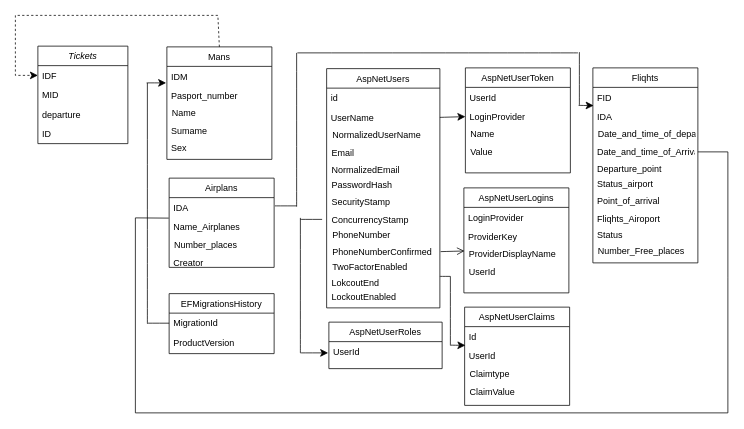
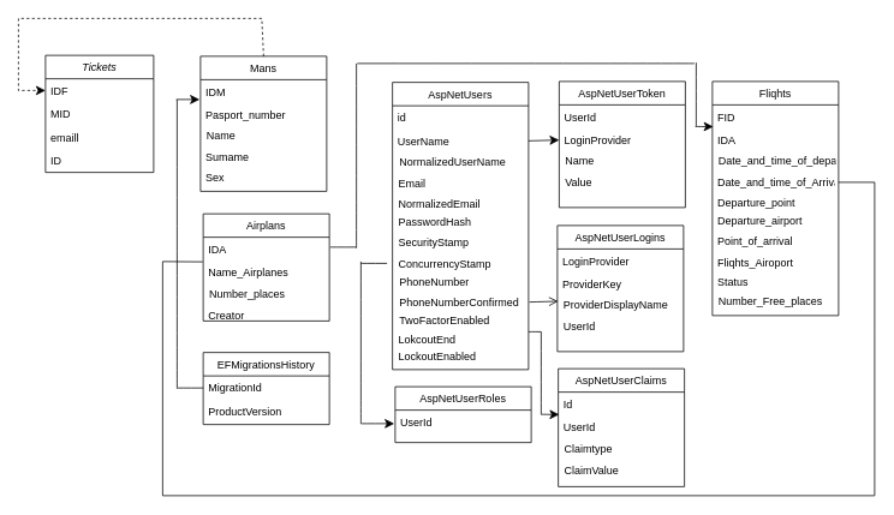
  <mxCell id="0" />
  <mxCell id="1" parent="0" />
  <mxCell id="2" value="Tickets" style="swimlane;fontStyle=2;align=center;verticalAlign=top;childLayout=stackLayout;horizontal=1;startSize=26;horizontalStack=0;resizeParent=1;resizeLast=0;collapsible=1;marginBottom=0;rounded=0;shadow=0;strokeWidth=1;" parent="1" vertex="1"><mxGeometry x="50" y="61" width="120" height="130" as="geometry"><mxRectangle x="230" y="140" width="160" height="26" as="alternateBounds" /></mxGeometry></mxCell>
  <mxCell id="3" value="IDF" style="text;align=left;verticalAlign=top;spacingLeft=4;spacingRight=4;overflow=hidden;rotatable=0;points=[[0,0.5],[1,0.5]];portConstraint=eastwest;" parent="2" vertex="1"><mxGeometry y="26" width="120" height="26" as="geometry" /></mxCell>
  <mxCell id="4" value="MID" style="text;align=left;verticalAlign=top;spacingLeft=4;spacingRight=4;overflow=hidden;rotatable=0;points=[[0,0.5],[1,0.5]];portConstraint=eastwest;rounded=0;shadow=0;html=0;" parent="2" vertex="1"><mxGeometry y="52" width="120" height="26" as="geometry" /></mxCell>
- <mxCell id="5" value="departure" style="text;align=left;verticalAlign=top;spacingLeft=4;spacingRight=4;overflow=hidden;rotatable=0;points=[[0,0.5],[1,0.5]];portConstraint=eastwest;rounded=0;shadow=0;html=0;" parent="2" vertex="1"><mxGeometry y="78" width="120" height="26" as="geometry" /></mxCell>
+ <mxCell id="5" value="emaill" style="text;align=left;verticalAlign=top;spacingLeft=4;spacingRight=4;overflow=hidden;rotatable=0;points=[[0,0.5],[1,0.5]];portConstraint=eastwest;rounded=0;shadow=0;html=0;" parent="2" vertex="1"><mxGeometry y="78" width="120" height="26" as="geometry" /></mxCell>
  <mxCell id="6" value="ID" style="text;align=left;verticalAlign=top;spacingLeft=4;spacingRight=4;overflow=hidden;rotatable=0;points=[[0,0.5],[1,0.5]];portConstraint=eastwest;" parent="2" vertex="1"><mxGeometry y="104" width="120" height="26" as="geometry" /></mxCell>
  <mxCell id="7" style="edgeStyle=none;curved=0;rounded=0;orthogonalLoop=1;jettySize=auto;html=1;exitX=0.5;exitY=0;exitDx=0;exitDy=0;fontSize=12;startSize=8;endSize=8;entryX=0;entryY=0.5;entryDx=0;entryDy=0;dashed=1;" edge="1" parent="1" source="8" target="3"><mxGeometry relative="1" as="geometry"><mxPoint x="20" y="100" as="targetPoint" /><Array as="points"><mxPoint x="290" y="20" /><mxPoint x="20" y="20" /><mxPoint x="20" y="100" /></Array></mxGeometry></mxCell>
  <mxCell id="8" value="Mans" style="swimlane;fontStyle=0;align=center;verticalAlign=top;childLayout=stackLayout;horizontal=1;startSize=26;horizontalStack=0;resizeParent=1;resizeLast=0;collapsible=1;marginBottom=0;rounded=0;shadow=0;strokeWidth=1;" vertex="1" parent="1"><mxGeometry x="222" y="62" width="140" height="150" as="geometry"><mxRectangle x="800" y="120" width="160" height="26" as="alternateBounds" /></mxGeometry></mxCell>
  <mxCell id="9" value="IDM" style="text;align=left;verticalAlign=top;spacingLeft=4;spacingRight=4;overflow=hidden;rotatable=0;points=[[0,0.5],[1,0.5]];portConstraint=eastwest;" vertex="1" parent="8"><mxGeometry y="26" width="140" height="26" as="geometry" /></mxCell>
  <mxCell id="10" value="Pasport_number" style="text;align=left;verticalAlign=top;spacingLeft=4;spacingRight=4;overflow=hidden;rotatable=0;points=[[0,0.5],[1,0.5]];portConstraint=eastwest;rounded=0;shadow=0;html=0;" vertex="1" parent="8"><mxGeometry y="52" width="140" height="26" as="geometry" /></mxCell>
  <mxCell id="11" value="Name" style="text;align=left;verticalAlign=top;spacingLeft=4;spacingRight=4;overflow=hidden;rotatable=0;points=[[0,0.5],[1,0.5]];portConstraint=eastwest;rounded=0;shadow=0;html=0;" vertex="1" parent="1"><mxGeometry x="223" y="137" width="140" height="26" as="geometry" /></mxCell>
  <mxCell id="12" value="Sumame" style="text;align=left;verticalAlign=top;spacingLeft=4;spacingRight=4;overflow=hidden;rotatable=0;points=[[0,0.5],[1,0.5]];portConstraint=eastwest;rounded=0;shadow=0;html=0;" vertex="1" parent="1"><mxGeometry x="222" y="161" width="140" height="26" as="geometry" /></mxCell>
  <mxCell id="13" value="Sex" style="text;align=left;verticalAlign=top;spacingLeft=4;spacingRight=4;overflow=hidden;rotatable=0;points=[[0,0.5],[1,0.5]];portConstraint=eastwest;rounded=0;shadow=0;html=0;" vertex="1" parent="1"><mxGeometry x="222" y="183" width="140" height="26" as="geometry" /></mxCell>
  <mxCell id="14" value="Fliqhts" style="swimlane;fontStyle=0;align=center;verticalAlign=top;childLayout=stackLayout;horizontal=1;startSize=26;horizontalStack=0;resizeParent=1;resizeLast=0;collapsible=1;marginBottom=0;rounded=0;shadow=0;strokeWidth=1;" vertex="1" parent="1"><mxGeometry x="790" y="90" width="140" height="260" as="geometry"><mxRectangle x="800" y="120" width="160" height="26" as="alternateBounds" /></mxGeometry></mxCell>
  <mxCell id="15" value="FID" style="text;align=left;verticalAlign=top;spacingLeft=4;spacingRight=4;overflow=hidden;rotatable=0;points=[[0,0.5],[1,0.5]];portConstraint=eastwest;" vertex="1" parent="14"><mxGeometry y="26" width="140" height="26" as="geometry" /></mxCell>
  <mxCell id="16" value="IDA" style="text;align=left;verticalAlign=top;spacingLeft=4;spacingRight=4;overflow=hidden;rotatable=0;points=[[0,0.5],[1,0.5]];portConstraint=eastwest;rounded=0;shadow=0;html=0;" vertex="1" parent="14"><mxGeometry y="52" width="140" height="26" as="geometry" /></mxCell>
  <mxCell id="17" value="Date_and_time_of_departure" style="text;align=left;verticalAlign=top;spacingLeft=4;spacingRight=4;overflow=hidden;rotatable=0;points=[[0,0.5],[1,0.5]];portConstraint=eastwest;rounded=0;shadow=0;html=0;" vertex="1" parent="1"><mxGeometry x="791" y="165" width="140" height="26" as="geometry" /></mxCell>
  <mxCell id="18" style="edgeStyle=none;curved=0;rounded=0;orthogonalLoop=1;jettySize=auto;html=1;exitX=1;exitY=0.5;exitDx=0;exitDy=0;fontSize=12;startSize=8;endSize=8;entryX=-0.004;entryY=0.051;entryDx=0;entryDy=0;entryPerimeter=0;endArrow=none;" edge="1" parent="1" source="19" target="28"><mxGeometry relative="1" as="geometry"><mxPoint x="100" y="570" as="targetPoint" /><Array as="points"><mxPoint x="970" y="202" /><mxPoint x="970" y="370" /><mxPoint x="970" y="550" /><mxPoint x="180" y="550" /><mxPoint x="180" y="290" /></Array></mxGeometry></mxCell>
  <mxCell id="19" value="Date_and_time_of_Arrival" style="text;align=left;verticalAlign=top;spacingLeft=4;spacingRight=4;overflow=hidden;rotatable=0;points=[[0,0.5],[1,0.5]];portConstraint=eastwest;rounded=0;shadow=0;html=0;" vertex="1" parent="1"><mxGeometry x="790" y="189" width="140" height="26" as="geometry" /></mxCell>
  <mxCell id="20" value="Departure_point" style="text;align=left;verticalAlign=top;spacingLeft=4;spacingRight=4;overflow=hidden;rotatable=0;points=[[0,0.5],[1,0.5]];portConstraint=eastwest;rounded=0;shadow=0;html=0;" vertex="1" parent="1"><mxGeometry x="790" y="211" width="140" height="26" as="geometry" /></mxCell>
- <mxCell id="21" value="Status_airport" style="text;align=left;verticalAlign=top;spacingLeft=4;spacingRight=4;overflow=hidden;rotatable=0;points=[[0,0.5],[1,0.5]];portConstraint=eastwest;rounded=0;shadow=0;html=0;" vertex="1" parent="1"><mxGeometry x="790" y="231" width="140" height="26" as="geometry" /></mxCell>
+ <mxCell id="21" value="Departure_airport" style="text;align=left;verticalAlign=top;spacingLeft=4;spacingRight=4;overflow=hidden;rotatable=0;points=[[0,0.5],[1,0.5]];portConstraint=eastwest;rounded=0;shadow=0;html=0;" vertex="1" parent="1"><mxGeometry x="790" y="231" width="140" height="26" as="geometry" /></mxCell>
  <mxCell id="22" value="Point_of_arrival" style="text;align=left;verticalAlign=top;spacingLeft=4;spacingRight=4;overflow=hidden;rotatable=0;points=[[0,0.5],[1,0.5]];portConstraint=eastwest;rounded=0;shadow=0;html=0;" vertex="1" parent="1"><mxGeometry x="790" y="254" width="140" height="26" as="geometry" /></mxCell>
  <mxCell id="23" value="Fliqhts_Airoport" style="text;align=left;verticalAlign=top;spacingLeft=4;spacingRight=4;overflow=hidden;rotatable=0;points=[[0,0.5],[1,0.5]];portConstraint=eastwest;rounded=0;shadow=0;html=0;" vertex="1" parent="1"><mxGeometry x="790" y="278" width="140" height="22" as="geometry" /></mxCell>
  <mxCell id="24" value="Status" style="text;align=left;verticalAlign=top;spacingLeft=4;spacingRight=4;overflow=hidden;rotatable=0;points=[[0,0.5],[1,0.5]];portConstraint=eastwest;rounded=0;shadow=0;html=0;" vertex="1" parent="1"><mxGeometry x="790" y="299" width="140" height="26" as="geometry" /></mxCell>
  <mxCell id="25" value="Number_Free_places" style="text;align=left;verticalAlign=top;spacingLeft=4;spacingRight=4;overflow=hidden;rotatable=0;points=[[0,0.5],[1,0.5]];portConstraint=eastwest;rounded=0;shadow=0;html=0;" vertex="1" parent="1"><mxGeometry x="791" y="321" width="140" height="26" as="geometry" /></mxCell>
  <mxCell id="26" value="Airplans" style="swimlane;fontStyle=0;align=center;verticalAlign=top;childLayout=stackLayout;horizontal=1;startSize=26;horizontalStack=0;resizeParent=1;resizeLast=0;collapsible=1;marginBottom=0;rounded=0;shadow=0;strokeWidth=1;" vertex="1" parent="1"><mxGeometry x="225" y="237" width="140" height="119" as="geometry"><mxRectangle x="800" y="120" width="160" height="26" as="alternateBounds" /></mxGeometry></mxCell>
  <mxCell id="27" value="IDA" style="text;align=left;verticalAlign=top;spacingLeft=4;spacingRight=4;overflow=hidden;rotatable=0;points=[[0,0.5],[1,0.5]];portConstraint=eastwest;" vertex="1" parent="26"><mxGeometry y="26" width="140" height="26" as="geometry" /></mxCell>
  <mxCell id="28" value="Name_Airplanes" style="text;align=left;verticalAlign=top;spacingLeft=4;spacingRight=4;overflow=hidden;rotatable=0;points=[[0,0.5],[1,0.5]];portConstraint=eastwest;rounded=0;shadow=0;html=0;" vertex="1" parent="26"><mxGeometry y="52" width="140" height="26" as="geometry" /></mxCell>
  <mxCell id="29" value="Number_places" style="text;align=left;verticalAlign=top;spacingLeft=4;spacingRight=4;overflow=hidden;rotatable=0;points=[[0,0.5],[1,0.5]];portConstraint=eastwest;rounded=0;shadow=0;html=0;" vertex="1" parent="1"><mxGeometry x="226" y="312" width="140" height="26" as="geometry" /></mxCell>
  <mxCell id="30" value="Creator" style="text;align=left;verticalAlign=top;spacingLeft=4;spacingRight=4;overflow=hidden;rotatable=0;points=[[0,0.5],[1,0.5]];portConstraint=eastwest;rounded=0;shadow=0;html=0;" vertex="1" parent="1"><mxGeometry x="225" y="336" width="140" height="26" as="geometry" /></mxCell>
  <mxCell id="31" value="EFMigrationsHistory" style="swimlane;fontStyle=0;align=center;verticalAlign=top;childLayout=stackLayout;horizontal=1;startSize=26;horizontalStack=0;resizeParent=1;resizeLast=0;collapsible=1;marginBottom=0;rounded=0;shadow=0;strokeWidth=1;" vertex="1" parent="1"><mxGeometry x="225" y="391" width="140" height="80" as="geometry"><mxRectangle x="800" y="120" width="160" height="26" as="alternateBounds" /></mxGeometry></mxCell>
  <mxCell id="32" value="MigrationId" style="text;align=left;verticalAlign=top;spacingLeft=4;spacingRight=4;overflow=hidden;rotatable=0;points=[[0,0.5],[1,0.5]];portConstraint=eastwest;" vertex="1" parent="31"><mxGeometry y="26" width="140" height="26" as="geometry" /></mxCell>
  <mxCell id="33" value="ProductVersion" style="text;align=left;verticalAlign=top;spacingLeft=4;spacingRight=4;overflow=hidden;rotatable=0;points=[[0,0.5],[1,0.5]];portConstraint=eastwest;rounded=0;shadow=0;html=0;" vertex="1" parent="31"><mxGeometry y="52" width="140" height="26" as="geometry" /></mxCell>
  <mxCell id="34" value="AspNetUserLogins" style="swimlane;fontStyle=0;align=center;verticalAlign=top;childLayout=stackLayout;horizontal=1;startSize=26;horizontalStack=0;resizeParent=1;resizeLast=0;collapsible=1;marginBottom=0;rounded=0;shadow=0;strokeWidth=1;" vertex="1" parent="1"><mxGeometry x="618" y="250" width="140" height="140" as="geometry"><mxRectangle x="800" y="120" width="160" height="26" as="alternateBounds" /></mxGeometry></mxCell>
  <mxCell id="35" value="LoginProvider" style="text;align=left;verticalAlign=top;spacingLeft=4;spacingRight=4;overflow=hidden;rotatable=0;points=[[0,0.5],[1,0.5]];portConstraint=eastwest;" vertex="1" parent="34"><mxGeometry y="26" width="140" height="26" as="geometry" /></mxCell>
  <mxCell id="36" value="ProviderKey" style="text;align=left;verticalAlign=top;spacingLeft=4;spacingRight=4;overflow=hidden;rotatable=0;points=[[0,0.5],[1,0.5]];portConstraint=eastwest;rounded=0;shadow=0;html=0;" vertex="1" parent="34"><mxGeometry y="52" width="140" height="26" as="geometry" /></mxCell>
  <mxCell id="37" value="ProviderDisplayName" style="text;align=left;verticalAlign=top;spacingLeft=4;spacingRight=4;overflow=hidden;rotatable=0;points=[[0,0.5],[1,0.5]];portConstraint=eastwest;rounded=0;shadow=0;html=0;" vertex="1" parent="1"><mxGeometry x="619" y="325" width="140" height="26" as="geometry" /></mxCell>
  <mxCell id="38" value="UserId" style="text;align=left;verticalAlign=top;spacingLeft=4;spacingRight=4;overflow=hidden;rotatable=0;points=[[0,0.5],[1,0.5]];portConstraint=eastwest;rounded=0;shadow=0;html=0;" vertex="1" parent="1"><mxGeometry x="619" y="349" width="140" height="26" as="geometry" /></mxCell>
  <mxCell id="39" value="AspNetUserClaims" style="swimlane;fontStyle=0;align=center;verticalAlign=top;childLayout=stackLayout;horizontal=1;startSize=26;horizontalStack=0;resizeParent=1;resizeLast=0;collapsible=1;marginBottom=0;rounded=0;shadow=0;strokeWidth=1;" vertex="1" parent="1"><mxGeometry x="619" y="409" width="140" height="131" as="geometry"><mxRectangle x="800" y="120" width="160" height="26" as="alternateBounds" /></mxGeometry></mxCell>
  <mxCell id="40" value="Id" style="text;align=left;verticalAlign=top;spacingLeft=4;spacingRight=4;overflow=hidden;rotatable=0;points=[[0,0.5],[1,0.5]];portConstraint=eastwest;" vertex="1" parent="39"><mxGeometry y="26" width="140" height="26" as="geometry" /></mxCell>
  <mxCell id="41" value="UserId" style="text;align=left;verticalAlign=top;spacingLeft=4;spacingRight=4;overflow=hidden;rotatable=0;points=[[0,0.5],[1,0.5]];portConstraint=eastwest;rounded=0;shadow=0;html=0;" vertex="1" parent="39"><mxGeometry y="52" width="140" height="26" as="geometry" /></mxCell>
  <mxCell id="42" value="Claimtype" style="text;align=left;verticalAlign=top;spacingLeft=4;spacingRight=4;overflow=hidden;rotatable=0;points=[[0,0.5],[1,0.5]];portConstraint=eastwest;rounded=0;shadow=0;html=0;" vertex="1" parent="1"><mxGeometry x="620" y="484" width="140" height="26" as="geometry" /></mxCell>
  <mxCell id="43" value="ClaimValue" style="text;align=left;verticalAlign=top;spacingLeft=4;spacingRight=4;overflow=hidden;rotatable=0;points=[[0,0.5],[1,0.5]];portConstraint=eastwest;rounded=0;shadow=0;html=0;" vertex="1" parent="1"><mxGeometry x="620" y="508" width="140" height="26" as="geometry" /></mxCell>
  <mxCell id="44" value="AspNetUserToken" style="swimlane;fontStyle=0;align=center;verticalAlign=top;childLayout=stackLayout;horizontal=1;startSize=26;horizontalStack=0;resizeParent=1;resizeLast=0;collapsible=1;marginBottom=0;rounded=0;shadow=0;strokeWidth=1;" vertex="1" parent="1"><mxGeometry x="620" y="90" width="140" height="140" as="geometry"><mxRectangle x="800" y="120" width="160" height="26" as="alternateBounds" /></mxGeometry></mxCell>
  <mxCell id="45" value="UserId" style="text;align=left;verticalAlign=top;spacingLeft=4;spacingRight=4;overflow=hidden;rotatable=0;points=[[0,0.5],[1,0.5]];portConstraint=eastwest;" vertex="1" parent="44"><mxGeometry y="26" width="140" height="26" as="geometry" /></mxCell>
  <mxCell id="46" value="LoginProvider" style="text;align=left;verticalAlign=top;spacingLeft=4;spacingRight=4;overflow=hidden;rotatable=0;points=[[0,0.5],[1,0.5]];portConstraint=eastwest;rounded=0;shadow=0;html=0;" vertex="1" parent="44"><mxGeometry y="52" width="140" height="26" as="geometry" /></mxCell>
  <mxCell id="47" value="Name" style="text;align=left;verticalAlign=top;spacingLeft=4;spacingRight=4;overflow=hidden;rotatable=0;points=[[0,0.5],[1,0.5]];portConstraint=eastwest;rounded=0;shadow=0;html=0;" vertex="1" parent="1"><mxGeometry x="621" y="165" width="140" height="26" as="geometry" /></mxCell>
  <mxCell id="48" value="Value" style="text;align=left;verticalAlign=top;spacingLeft=4;spacingRight=4;overflow=hidden;rotatable=0;points=[[0,0.5],[1,0.5]];portConstraint=eastwest;rounded=0;shadow=0;html=0;" vertex="1" parent="1"><mxGeometry x="621" y="189" width="140" height="26" as="geometry" /></mxCell>
  <mxCell id="49" value="AspNetUsers" style="swimlane;fontStyle=0;align=center;verticalAlign=top;childLayout=stackLayout;horizontal=1;startSize=26;horizontalStack=0;resizeParent=1;resizeLast=0;collapsible=1;marginBottom=0;rounded=0;shadow=0;strokeWidth=1;" vertex="1" parent="1"><mxGeometry x="435" y="91" width="151" height="319" as="geometry"><mxRectangle x="800" y="120" width="160" height="26" as="alternateBounds" /></mxGeometry></mxCell>
  <mxCell id="50" value="id" style="text;align=left;verticalAlign=top;spacingLeft=4;spacingRight=4;overflow=hidden;rotatable=0;points=[[0,0.5],[1,0.5]];portConstraint=eastwest;" vertex="1" parent="49"><mxGeometry y="26" width="151" height="26" as="geometry" /></mxCell>
  <mxCell id="51" value="UserName" style="text;align=left;verticalAlign=top;spacingLeft=4;spacingRight=4;overflow=hidden;rotatable=0;points=[[0,0.5],[1,0.5]];portConstraint=eastwest;rounded=0;shadow=0;html=0;" vertex="1" parent="49"><mxGeometry y="52" width="151" height="26" as="geometry" /></mxCell>
  <mxCell id="52" value="NormalizedUserName" style="text;align=left;verticalAlign=top;spacingLeft=4;spacingRight=4;overflow=hidden;rotatable=0;points=[[0,0.5],[1,0.5]];portConstraint=eastwest;rounded=0;shadow=0;html=0;" vertex="1" parent="1"><mxGeometry x="437" y="166" width="140" height="26" as="geometry" /></mxCell>
  <mxCell id="53" value="Email" style="text;align=left;verticalAlign=top;spacingLeft=4;spacingRight=4;overflow=hidden;rotatable=0;points=[[0,0.5],[1,0.5]];portConstraint=eastwest;rounded=0;shadow=0;html=0;" vertex="1" parent="1"><mxGeometry x="436" y="190" width="140" height="26" as="geometry" /></mxCell>
  <mxCell id="54" value="NormalizedEmail" style="text;align=left;verticalAlign=top;spacingLeft=4;spacingRight=4;overflow=hidden;rotatable=0;points=[[0,0.5],[1,0.5]];portConstraint=eastwest;rounded=0;shadow=0;html=0;" vertex="1" parent="1"><mxGeometry x="436" y="212" width="140" height="26" as="geometry" /></mxCell>
  <mxCell id="55" value="PasswordHash" style="text;align=left;verticalAlign=top;spacingLeft=4;spacingRight=4;overflow=hidden;rotatable=0;points=[[0,0.5],[1,0.5]];portConstraint=eastwest;rounded=0;shadow=0;html=0;" vertex="1" parent="1"><mxGeometry x="436" y="232" width="140" height="26" as="geometry" /></mxCell>
  <mxCell id="56" value="SecurityStamp" style="text;align=left;verticalAlign=top;spacingLeft=4;spacingRight=4;overflow=hidden;rotatable=0;points=[[0,0.5],[1,0.5]];portConstraint=eastwest;rounded=0;shadow=0;html=0;" vertex="1" parent="1"><mxGeometry x="436" y="255" width="140" height="26" as="geometry" /></mxCell>
  <mxCell id="57" value="ConcurrencyStamp" style="text;align=left;verticalAlign=top;spacingLeft=4;spacingRight=4;overflow=hidden;rotatable=0;points=[[0,0.5],[1,0.5]];portConstraint=eastwest;rounded=0;shadow=0;html=0;" vertex="1" parent="1"><mxGeometry x="436" y="279" width="140" height="22" as="geometry" /></mxCell>
  <mxCell id="58" value="PhoneNumber" style="text;align=left;verticalAlign=top;spacingLeft=4;spacingRight=4;overflow=hidden;rotatable=0;points=[[0,0.5],[1,0.5]];portConstraint=eastwest;rounded=0;shadow=0;html=0;" vertex="1" parent="1"><mxGeometry x="437" y="299" width="140" height="26" as="geometry" /></mxCell>
  <mxCell id="59" style="edgeStyle=none;curved=1;rounded=0;orthogonalLoop=1;jettySize=auto;html=1;exitX=1;exitY=0.5;exitDx=0;exitDy=0;entryX=-0.001;entryY=0.351;entryDx=0;entryDy=0;fontSize=12;startSize=8;endSize=8;entryPerimeter=0;endArrow=open;" edge="1" parent="1" source="60" target="37"><mxGeometry relative="1" as="geometry" /></mxCell>
  <mxCell id="60" value="PhoneNumberConfirmed" style="text;align=left;verticalAlign=top;spacingLeft=4;spacingRight=4;overflow=hidden;rotatable=0;points=[[0,0.5],[1,0.5]];portConstraint=eastwest;rounded=0;shadow=0;html=0;" vertex="1" parent="1"><mxGeometry x="437" y="322" width="150" height="26" as="geometry" /></mxCell>
  <mxCell id="61" value="TwoFactorEnabled" style="text;align=left;verticalAlign=top;spacingLeft=4;spacingRight=4;overflow=hidden;rotatable=0;points=[[0,0.5],[1,0.5]];portConstraint=eastwest;rounded=0;shadow=0;html=0;" vertex="1" parent="1"><mxGeometry x="437" y="342" width="150" height="26" as="geometry" /></mxCell>
  <mxCell id="62" value="LokcoutEnd" style="text;align=left;verticalAlign=top;spacingLeft=4;spacingRight=4;overflow=hidden;rotatable=0;points=[[0,0.5],[1,0.5]];portConstraint=eastwest;rounded=0;shadow=0;html=0;" vertex="1" parent="1"><mxGeometry x="436" y="363" width="150" height="26" as="geometry" /></mxCell>
  <mxCell id="63" value="LockoutEnabled" style="text;align=left;verticalAlign=top;spacingLeft=4;spacingRight=4;overflow=hidden;rotatable=0;points=[[0,0.5],[1,0.5]];portConstraint=eastwest;rounded=0;shadow=0;html=0;" vertex="1" parent="1"><mxGeometry x="436" y="382" width="150" height="26" as="geometry" /></mxCell>
  <mxCell id="64" value="AspNetUserRoles" style="swimlane;fontStyle=0;align=center;verticalAlign=top;childLayout=stackLayout;horizontal=1;startSize=26;horizontalStack=0;resizeParent=1;resizeLast=0;collapsible=1;marginBottom=0;rounded=0;shadow=0;strokeWidth=1;" vertex="1" parent="1"><mxGeometry x="438" y="429" width="151" height="62" as="geometry"><mxRectangle x="800" y="120" width="160" height="26" as="alternateBounds" /></mxGeometry></mxCell>
  <mxCell id="65" value="UserId" style="text;align=left;verticalAlign=top;spacingLeft=4;spacingRight=4;overflow=hidden;rotatable=0;points=[[0,0.5],[1,0.5]];portConstraint=eastwest;" vertex="1" parent="64"><mxGeometry y="26" width="151" height="26" as="geometry" /></mxCell>
  <mxCell id="66" value="" style="endArrow=none;html=1;rounded=0;fontSize=12;startSize=8;endSize=8;curved=1;" edge="1" parent="1"><mxGeometry width="50" height="50" relative="1" as="geometry"><mxPoint x="400" y="292" as="sourcePoint" /><mxPoint x="429" y="292" as="targetPoint" /></mxGeometry></mxCell>
  <mxCell id="67" value="" style="endArrow=none;html=1;rounded=0;fontSize=12;startSize=8;endSize=8;curved=1;" edge="1" parent="1"><mxGeometry width="50" height="50" relative="1" as="geometry"><mxPoint x="400" y="470" as="sourcePoint" /><mxPoint x="400" y="290" as="targetPoint" /></mxGeometry></mxCell>
  <mxCell id="68" value="" style="endArrow=classic;html=1;rounded=0;fontSize=12;startSize=8;endSize=8;curved=1;" edge="1" parent="1"><mxGeometry width="50" height="50" relative="1" as="geometry"><mxPoint x="400" y="470" as="sourcePoint" /><mxPoint x="437" y="470" as="targetPoint" /></mxGeometry></mxCell>
  <mxCell id="69" style="edgeStyle=none;curved=1;rounded=0;orthogonalLoop=1;jettySize=auto;html=1;exitX=1;exitY=0.5;exitDx=0;exitDy=0;entryX=0;entryY=0.5;entryDx=0;entryDy=0;fontSize=12;startSize=8;endSize=8;" edge="1" parent="1" source="51" target="46"><mxGeometry relative="1" as="geometry" /></mxCell>
  <mxCell id="70" value="" style="endArrow=none;html=1;rounded=0;fontSize=12;startSize=8;endSize=8;curved=1;" edge="1" parent="1"><mxGeometry width="50" height="50" relative="1" as="geometry"><mxPoint x="586" y="368" as="sourcePoint" /><mxPoint x="600" y="368" as="targetPoint" /></mxGeometry></mxCell>
  <mxCell id="71" value="" style="endArrow=none;html=1;rounded=0;fontSize=12;startSize=8;endSize=8;curved=1;" edge="1" parent="1"><mxGeometry width="50" height="50" relative="1" as="geometry"><mxPoint x="600" y="460" as="sourcePoint" /><mxPoint x="600" y="368" as="targetPoint" /></mxGeometry></mxCell>
  <mxCell id="72" value="" style="endArrow=classic;html=1;rounded=0;fontSize=12;startSize=8;endSize=8;curved=1;" edge="1" parent="1"><mxGeometry width="50" height="50" relative="1" as="geometry"><mxPoint x="600" y="459.69" as="sourcePoint" /><mxPoint x="620" y="460" as="targetPoint" /></mxGeometry></mxCell>
  <mxCell id="73" value="" style="endArrow=none;html=1;rounded=0;fontSize=12;startSize=8;endSize=8;curved=1;" edge="1" parent="1"><mxGeometry width="50" height="50" relative="1" as="geometry"><mxPoint x="366" y="274" as="sourcePoint" /><mxPoint x="395" y="274" as="targetPoint" /></mxGeometry></mxCell>
  <mxCell id="74" value="" style="endArrow=none;html=1;rounded=0;fontSize=12;startSize=8;endSize=8;curved=1;" edge="1" parent="1"><mxGeometry width="50" height="50" relative="1" as="geometry"><mxPoint x="395" y="275" as="sourcePoint" /><mxPoint x="395" y="70" as="targetPoint" /></mxGeometry></mxCell>
  <mxCell id="75" value="" style="endArrow=none;html=1;rounded=0;fontSize=12;startSize=8;endSize=8;curved=1;" edge="1" parent="1"><mxGeometry width="50" height="50" relative="1" as="geometry"><mxPoint x="770" y="70" as="sourcePoint" /><mxPoint x="396" y="70" as="targetPoint" /></mxGeometry></mxCell>
  <mxCell id="76" value="" style="endArrow=none;html=1;rounded=0;fontSize=12;startSize=8;endSize=8;curved=1;" edge="1" parent="1"><mxGeometry width="50" height="50" relative="1" as="geometry"><mxPoint x="772" y="140" as="sourcePoint" /><mxPoint x="772" y="69" as="targetPoint" /></mxGeometry></mxCell>
  <mxCell id="77" value="" style="endArrow=classic;html=1;rounded=0;fontSize=12;startSize=8;endSize=8;curved=1;" edge="1" parent="1"><mxGeometry width="50" height="50" relative="1" as="geometry"><mxPoint x="771" y="140" as="sourcePoint" /><mxPoint x="791" y="140.31" as="targetPoint" /></mxGeometry></mxCell>
  <mxCell id="78" value="" style="endArrow=none;html=1;rounded=0;fontSize=12;startSize=8;endSize=8;curved=1;" edge="1" parent="1"><mxGeometry width="50" height="50" relative="1" as="geometry"><mxPoint x="196" y="430.41" as="sourcePoint" /><mxPoint x="225" y="430.41" as="targetPoint" /></mxGeometry></mxCell>
  <mxCell id="79" value="" style="endArrow=none;html=1;rounded=0;fontSize=12;startSize=8;endSize=8;curved=1;" edge="1" parent="1"><mxGeometry width="50" height="50" relative="1" as="geometry"><mxPoint x="196" y="431" as="sourcePoint" /><mxPoint x="196" y="110" as="targetPoint" /></mxGeometry></mxCell>
  <mxCell id="80" style="edgeStyle=none;curved=1;rounded=0;orthogonalLoop=1;jettySize=auto;html=1;entryX=-0.001;entryY=0.351;entryDx=0;entryDy=0;fontSize=12;startSize=8;endSize=8;entryPerimeter=0;" edge="1" parent="1"><mxGeometry relative="1" as="geometry"><mxPoint x="195" y="110" as="sourcePoint" /><mxPoint x="221" y="110" as="targetPoint" /></mxGeometry></mxCell>
